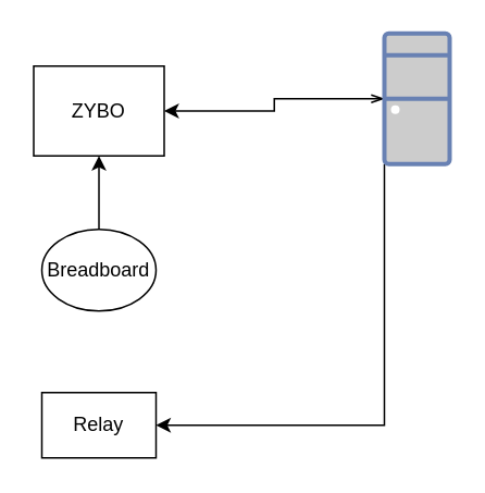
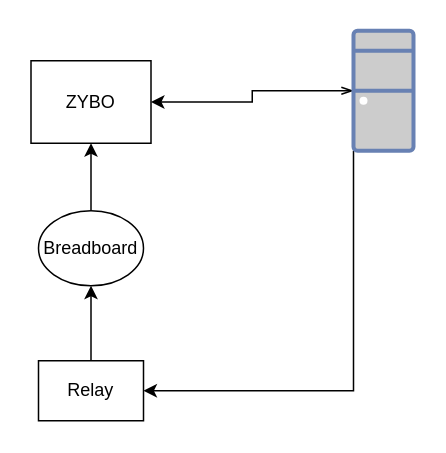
  <mxCell id="0" />
  <mxCell id="1" parent="0" />
  <mxCell id="2" style="edgeStyle=orthogonalEdgeStyle;rounded=0;orthogonalLoop=1;jettySize=auto;html=1;entryX=1;entryY=0.5;entryDx=0;entryDy=0;endArrow=classic;endFill=1;strokeColor=default;startArrow=openThin;startFill=0;" edge="1" parent="1" source="4" target="5"><mxGeometry relative="1" as="geometry" /></mxCell>
  <mxCell id="3" style="edgeStyle=orthogonalEdgeStyle;rounded=0;orthogonalLoop=1;jettySize=auto;html=1;entryX=0;entryY=0.5;entryDx=0;entryDy=0;" edge="1" parent="1" source="4" target="7"><mxGeometry relative="1" as="geometry"><mxPoint x="105" y="270" as="targetPoint" /><Array as="points"><mxPoint x="235" y="260" /></Array></mxGeometry></mxCell>
  <mxCell id="4" value="" style="fontColor=#0066CC;verticalAlign=top;verticalLabelPosition=bottom;labelPosition=center;align=center;html=1;outlineConnect=0;fillColor=#CCCCCC;strokeColor=#6881B3;gradientColor=none;gradientDirection=north;strokeWidth=2;shape=mxgraph.networks.desktop_pc;" vertex="1" parent="1"><mxGeometry x="235" y="20" width="40" height="80" as="geometry" /></mxCell>
  <mxCell id="5" value="ZYBO" style="rounded=0;whiteSpace=wrap;html=1;" vertex="1" parent="1"><mxGeometry x="20" y="40" width="80" height="55" as="geometry" /></mxCell>
+ <mxCell id="6" value="" style="edgeStyle=orthogonalEdgeStyle;rounded=0;orthogonalLoop=1;jettySize=auto;html=1;" edge="1" parent="1" source="7" target="9"><mxGeometry relative="1" as="geometry" /></mxCell>
  <mxCell id="7" value="Relay" style="rounded=0;whiteSpace=wrap;html=1;rotation=0;direction=west;" vertex="1" parent="1"><mxGeometry x="25" y="240" width="70" height="40" as="geometry" /></mxCell>
  <mxCell id="8" value="" style="edgeStyle=orthogonalEdgeStyle;rounded=0;orthogonalLoop=1;jettySize=auto;html=1;" edge="1" parent="1" source="9" target="5"><mxGeometry relative="1" as="geometry" /></mxCell>
  <mxCell id="9" value="Breadboard" style="ellipse;whiteSpace=wrap;html=1;" vertex="1" parent="1"><mxGeometry x="25" y="140" width="70" height="50" as="geometry" /></mxCell>
